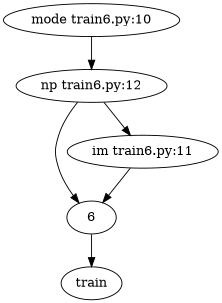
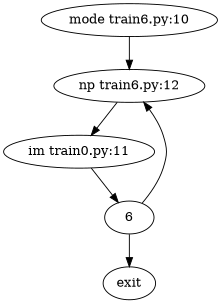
  strict digraph {
    "mode train6.py:10"
    "np train6.py:12"
    n3 [label=6]
-   "im train6.py:11"
-   exit [label=train]
+   "im train6.py:11" [label="im train0.py:11"]
+   exit
    "mode train6.py:10" -> "np train6.py:12"
-   "np train6.py:12" -> n3
+   n3 -> "np train6.py:12"
    "np train6.py:12" -> "im train6.py:11"
    n3 -> exit
    "im train6.py:11" -> n3
  }
